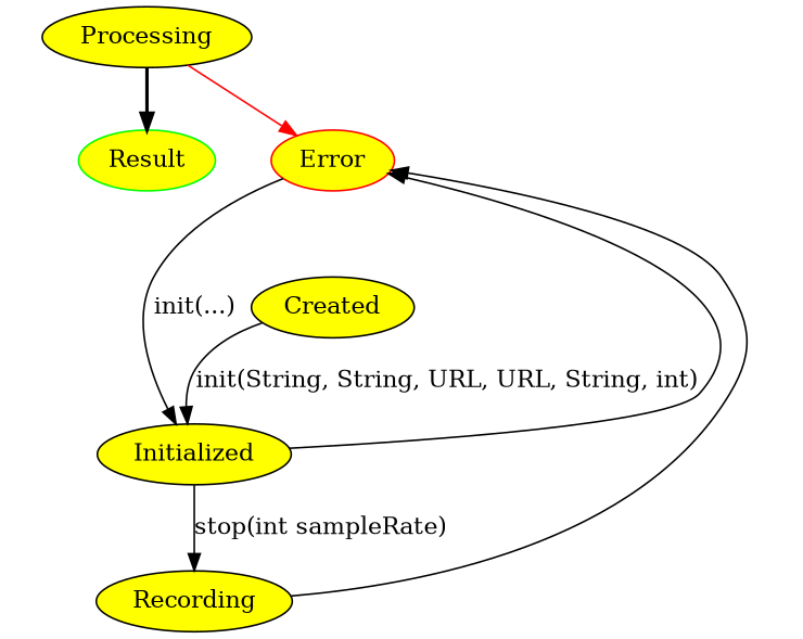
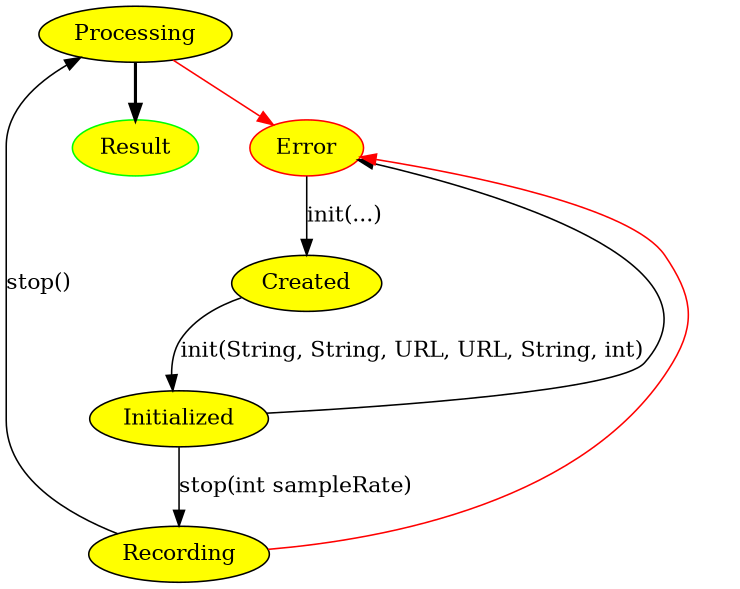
  digraph {
    node [fillcolor=yellow style="rounded,filled"]
    Result [color=green]
    Error [color=red]
    Initialized
    Recording
    Created
    Processing
-   Error -> Initialized [label="init(...)"]
+   Error -> Created [label="init(...)"]
    Initialized -> Error [color=black]
    Initialized -> Recording [label="stop(int sampleRate)"]
-   Recording -> Error [color=black]
+   Recording -> Error [color=red]
+   Recording -> Processing [label="stop()"]
    Created -> Initialized [label="init(String, String, URL, URL, String, int)" labelfontsize=10]
    Processing -> Result [style=bold]
    Processing -> Error [color=red]
  }
